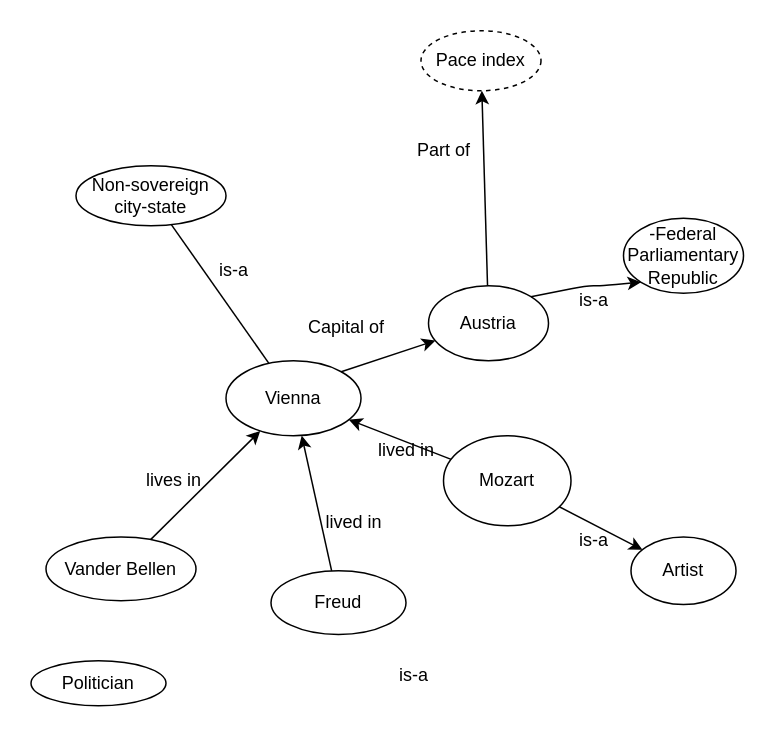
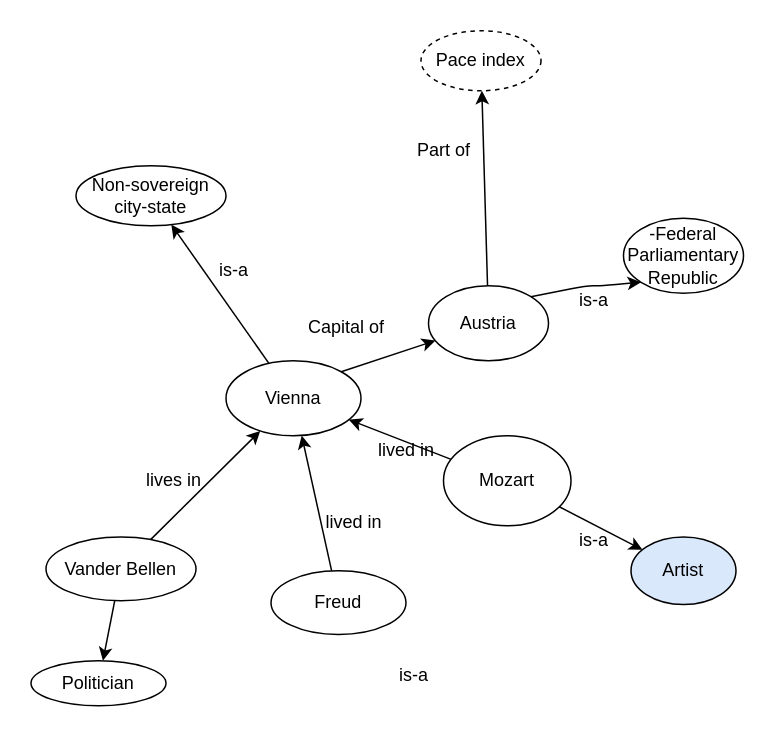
  <mxCell id="0" />
  <mxCell id="1" parent="0" />
  <mxCell id="2" value="Vienna" style="ellipse;whiteSpace=wrap;html=1;" parent="1" vertex="1"><mxGeometry x="150" y="240" width="90" height="50" as="geometry" /></mxCell>
  <mxCell id="3" value="Austria" style="ellipse;whiteSpace=wrap;html=1;" parent="1" vertex="1"><mxGeometry x="285" y="190" width="80" height="50" as="geometry" /></mxCell>
  <mxCell id="4" value="" style="endArrow=classic;html=1;exitX=1;exitY=0;exitDx=0;exitDy=0;" parent="1" source="2" target="3" edge="1"><mxGeometry width="50" height="50" relative="1" as="geometry"><mxPoint x="210" y="250" as="sourcePoint" /><mxPoint x="260" y="200" as="targetPoint" /></mxGeometry></mxCell>
  <mxCell id="5" value="&lt;div&gt;Capital of&lt;/div&gt;&lt;div&gt;&lt;br&gt;&lt;/div&gt;" style="text;html=1;align=center;verticalAlign=middle;resizable=0;points=[];autosize=1;" parent="1" vertex="1"><mxGeometry x="200" y="210" width="60" height="30" as="geometry" /></mxCell>
  <mxCell id="6" value="&lt;p&gt;&lt;span lang=&quot;EN&quot;&gt;&lt;span&gt;-&lt;/span&gt;&lt;/span&gt;&lt;span lang=&quot;EN-US&quot;&gt;Federal Parliamentary Republic&lt;/span&gt;&lt;/p&gt;" style="ellipse;whiteSpace=wrap;html=1;" parent="1" vertex="1"><mxGeometry x="415" y="145" width="80" height="50" as="geometry" /></mxCell>
  <mxCell id="7" value="" style="endArrow=classic;html=1;entryX=0;entryY=1;entryDx=0;entryDy=0;exitX=1;exitY=0;exitDx=0;exitDy=0;" parent="1" source="3" target="6" edge="1"><mxGeometry width="50" height="50" relative="1" as="geometry"><mxPoint x="330" y="160" as="sourcePoint" /><mxPoint x="380" y="110" as="targetPoint" /><Array as="points"><mxPoint x="390" y="190" /><mxPoint x="400" y="190" /></Array></mxGeometry></mxCell>
  <mxCell id="8" value="is-a " style="text;html=1;align=center;verticalAlign=middle;resizable=0;points=[];autosize=1;" parent="1" vertex="1"><mxGeometry x="380" y="190" width="30" height="20" as="geometry" /></mxCell>
  <mxCell id="9" value="Pace index" style="ellipse;whiteSpace=wrap;html=1;dashed=1;" parent="1" vertex="1"><mxGeometry x="280" y="20" width="80" height="40" as="geometry" /></mxCell>
  <mxCell id="10" value="Part of" style="text;html=1;align=center;verticalAlign=middle;resizable=0;points=[];autosize=1;" parent="1" vertex="1"><mxGeometry x="270" y="90" width="50" height="20" as="geometry" /></mxCell>
  <mxCell id="11" value="Mozart" style="ellipse;whiteSpace=wrap;html=1;" parent="1" vertex="1"><mxGeometry x="295" y="290" width="85" height="60" as="geometry" /></mxCell>
- <mxCell id="12" value="Artist" style="ellipse;whiteSpace=wrap;html=1;" parent="1" vertex="1"><mxGeometry x="420" y="357.5" width="70" height="45" as="geometry" /></mxCell>
+ <mxCell id="12" value="Artist" style="ellipse;whiteSpace=wrap;html=1;fillColor=#dae8fc;" parent="1" vertex="1"><mxGeometry x="420" y="357.5" width="70" height="45" as="geometry" /></mxCell>
  <mxCell id="13" value="" style="endArrow=classic;html=1;" parent="1" source="11" target="2" edge="1"><mxGeometry width="50" height="50" relative="1" as="geometry"><mxPoint x="390" y="280" as="sourcePoint" /><mxPoint x="440" y="230" as="targetPoint" /></mxGeometry></mxCell>
  <mxCell id="14" value="lived in" style="text;html=1;align=center;verticalAlign=middle;resizable=0;points=[];autosize=1;" parent="1" vertex="1"><mxGeometry x="245" y="290" width="50" height="20" as="geometry" /></mxCell>
  <mxCell id="15" value="is-a " style="text;html=1;align=center;verticalAlign=middle;resizable=0;points=[];autosize=1;" parent="1" vertex="1"><mxGeometry x="380" y="350" width="30" height="20" as="geometry" /></mxCell>
  <mxCell id="16" value="" style="endArrow=classic;html=1;" edge="1" parent="1" source="3" target="9"><mxGeometry width="50" height="50" relative="1" as="geometry"><mxPoint x="310" y="490" as="sourcePoint" /><mxPoint x="360" y="440" as="targetPoint" /></mxGeometry></mxCell>
  <mxCell id="17" value="&lt;span lang=&quot;EN&quot;&gt;Non-sovereign city-state&lt;/span&gt;" style="ellipse;whiteSpace=wrap;html=1;" vertex="1" parent="1"><mxGeometry x="50" y="110" width="100" height="40" as="geometry" /></mxCell>
- <mxCell id="18" value="" style="endArrow=none;html=1;" edge="1" parent="1" source="2" target="17"><mxGeometry width="50" height="50" relative="1" as="geometry"><mxPoint x="310" y="490" as="sourcePoint" /><mxPoint x="360" y="440" as="targetPoint" /></mxGeometry></mxCell>
+ <mxCell id="18" value="" style="endArrow=classic;html=1;" edge="1" parent="1" source="2" target="17"><mxGeometry width="50" height="50" relative="1" as="geometry"><mxPoint x="310" y="490" as="sourcePoint" /><mxPoint x="360" y="440" as="targetPoint" /></mxGeometry></mxCell>
  <mxCell id="19" value="is-a" style="text;html=1;align=center;verticalAlign=middle;resizable=0;points=[];autosize=1;" vertex="1" parent="1"><mxGeometry x="140" y="170" width="30" height="20" as="geometry" /></mxCell>
  <mxCell id="20" value="" style="endArrow=classic;html=1;" edge="1" parent="1" source="11" target="12"><mxGeometry width="50" height="50" relative="1" as="geometry"><mxPoint x="310" y="490" as="sourcePoint" /><mxPoint x="360" y="440" as="targetPoint" /></mxGeometry></mxCell>
  <mxCell id="21" value="&lt;span lang=&quot;EN-US&quot;&gt;Freud&lt;/span&gt;" style="ellipse;whiteSpace=wrap;html=1;" vertex="1" parent="1"><mxGeometry x="180" y="380" width="90" height="42.5" as="geometry" /></mxCell>
  <mxCell id="22" value="lives in" style="text;html=1;align=center;verticalAlign=middle;resizable=0;points=[];autosize=1;" vertex="1" parent="1"><mxGeometry x="90" y="310" width="50" height="20" as="geometry" /></mxCell>
  <mxCell id="23" value="" style="endArrow=classic;html=1;" edge="1" parent="1" source="21" target="2"><mxGeometry width="50" height="50" relative="1" as="geometry"><mxPoint x="310" y="490" as="sourcePoint" /><mxPoint x="360" y="440" as="targetPoint" /></mxGeometry></mxCell>
  <mxCell id="24" value="is-a " style="text;html=1;align=center;verticalAlign=middle;resizable=0;points=[];autosize=1;" vertex="1" parent="1"><mxGeometry x="260" y="440" width="30" height="20" as="geometry" /></mxCell>
  <mxCell id="25" value="&lt;span lang=&quot;EN-US&quot;&gt;Vander Bellen&lt;/span&gt;" style="ellipse;whiteSpace=wrap;html=1;" vertex="1" parent="1"><mxGeometry x="30" y="357.5" width="100" height="42.5" as="geometry" /></mxCell>
  <mxCell id="26" value="" style="endArrow=classic;html=1;" edge="1" parent="1" source="25" target="2"><mxGeometry width="50" height="50" relative="1" as="geometry"><mxPoint x="190" y="500" as="sourcePoint" /><mxPoint x="240" y="450" as="targetPoint" /></mxGeometry></mxCell>
  <mxCell id="27" value="lived in" style="text;html=1;align=center;verticalAlign=middle;resizable=0;points=[];autosize=1;" vertex="1" parent="1"><mxGeometry x="210" y="337.5" width="50" height="20" as="geometry" /></mxCell>
  <mxCell id="28" value="&lt;span lang=&quot;EN-US&quot;&gt;Politician&lt;/span&gt;" style="ellipse;whiteSpace=wrap;html=1;" vertex="1" parent="1"><mxGeometry x="20" y="440" width="90" height="30" as="geometry" /></mxCell>
+ <mxCell id="29" value="" style="endArrow=classic;html=1;" edge="1" parent="1" source="25" target="28"><mxGeometry width="50" height="50" relative="1" as="geometry"><mxPoint x="190" y="500" as="sourcePoint" /><mxPoint x="240" y="450" as="targetPoint" /></mxGeometry></mxCell>
